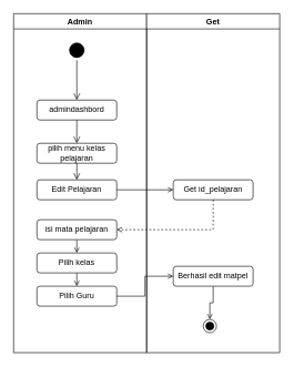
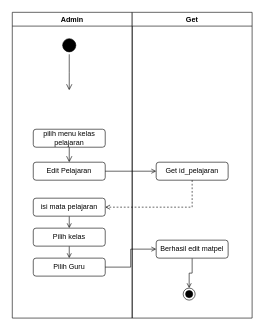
  <mxCell id="0" />
  <mxCell id="1" parent="0" />
  <mxCell id="2" value="Admin" style="swimlane;" vertex="1" parent="1"><mxGeometry x="20" y="20" width="200" height="510" as="geometry" /></mxCell>
  <mxCell id="3" value="" style="ellipse;html=1;shape=startState;fillColor=#000000;strokeColor=#000000;" vertex="1" parent="2"><mxGeometry x="80" y="40" width="30" height="30" as="geometry" /></mxCell>
  <mxCell id="4" value="" style="edgeStyle=orthogonalEdgeStyle;html=1;verticalAlign=bottom;endArrow=open;endSize=8;strokeColor=#000000;rounded=0;" edge="1" parent="2" source="3"><mxGeometry relative="1" as="geometry"><mxPoint x="95" y="130" as="targetPoint" /></mxGeometry></mxCell>
- <mxCell id="5" value="admindashbord" style="rounded=1;whiteSpace=wrap;html=1;strokeColor=#000000;" vertex="1" parent="2"><mxGeometry x="35" y="130" width="120" height="30" as="geometry" /></mxCell>
  <mxCell id="6" value="pilih menu kelas pelajaran" style="rounded=1;whiteSpace=wrap;html=1;strokeColor=#000000;" vertex="1" parent="2"><mxGeometry x="35" y="195" width="120" height="30" as="geometry" /></mxCell>
- <mxCell id="7" value="" style="edgeStyle=orthogonalEdgeStyle;html=1;verticalAlign=bottom;endArrow=open;endSize=8;strokeColor=#000000;rounded=0;entryX=0.5;entryY=0;entryDx=0;entryDy=0;exitX=0.5;exitY=1;exitDx=0;exitDy=0;" edge="1" parent="2" source="5" target="6"><mxGeometry relative="1" as="geometry"><mxPoint x="105" y="140" as="targetPoint" /><mxPoint x="105" y="80" as="sourcePoint" /></mxGeometry></mxCell>
  <mxCell id="8" value="Edit Pelajaran" style="rounded=1;whiteSpace=wrap;html=1;strokeColor=#000000;" vertex="1" parent="2"><mxGeometry x="35" y="250" width="120" height="30" as="geometry" /></mxCell>
  <mxCell id="9" value="" style="edgeStyle=orthogonalEdgeStyle;html=1;verticalAlign=bottom;endArrow=open;endSize=8;strokeColor=#000000;rounded=0;entryX=0.5;entryY=0;entryDx=0;entryDy=0;exitX=0.5;exitY=1;exitDx=0;exitDy=0;" edge="1" parent="2" source="6" target="8"><mxGeometry relative="1" as="geometry"><mxPoint x="105" y="205" as="targetPoint" /><mxPoint x="100" y="230" as="sourcePoint" /></mxGeometry></mxCell>
  <mxCell id="10" style="edgeStyle=orthogonalEdgeStyle;rounded=0;orthogonalLoop=1;jettySize=auto;html=1;exitX=0.5;exitY=1;exitDx=0;exitDy=0;entryX=0.5;entryY=0;entryDx=0;entryDy=0;endArrow=open;endFill=0;" edge="1" parent="2" source="11" target="13"><mxGeometry relative="1" as="geometry" /></mxCell>
  <mxCell id="11" value="isi mata pelajaran" style="rounded=1;whiteSpace=wrap;html=1;strokeColor=#000000;" vertex="1" parent="2"><mxGeometry x="35" y="310" width="120" height="30" as="geometry" /></mxCell>
  <mxCell id="12" style="edgeStyle=orthogonalEdgeStyle;rounded=0;orthogonalLoop=1;jettySize=auto;html=1;exitX=0.5;exitY=1;exitDx=0;exitDy=0;entryX=0.5;entryY=0;entryDx=0;entryDy=0;endArrow=open;endFill=0;" edge="1" parent="2" source="13" target="14"><mxGeometry relative="1" as="geometry" /></mxCell>
  <mxCell id="13" value="Pilih kelas" style="rounded=1;whiteSpace=wrap;html=1;strokeColor=#000000;" vertex="1" parent="2"><mxGeometry x="35" y="360" width="120" height="30" as="geometry" /></mxCell>
  <mxCell id="14" value="Pilih Guru" style="rounded=1;whiteSpace=wrap;html=1;strokeColor=#000000;" vertex="1" parent="2"><mxGeometry x="35" y="410" width="120" height="30" as="geometry" /></mxCell>
  <mxCell id="15" value="Get" style="swimlane;" vertex="1" parent="1"><mxGeometry x="220" y="20" width="200" height="510" as="geometry" /></mxCell>
  <mxCell id="16" value="" style="ellipse;html=1;shape=endState;fillColor=#000000;strokeColor=#000000;" vertex="1" parent="15"><mxGeometry x="85" y="460" width="20" height="20" as="geometry" /></mxCell>
  <mxCell id="17" style="edgeStyle=orthogonalEdgeStyle;rounded=0;orthogonalLoop=1;jettySize=auto;html=1;exitX=0.5;exitY=1;exitDx=0;exitDy=0;entryX=0.5;entryY=0;entryDx=0;entryDy=0;endArrow=open;endFill=0;" edge="1" parent="15" source="18" target="16"><mxGeometry relative="1" as="geometry" /></mxCell>
  <mxCell id="18" value="Berhasil edit matpel" style="rounded=1;whiteSpace=wrap;html=1;strokeColor=#000000;" vertex="1" parent="15"><mxGeometry x="40" y="380" width="120" height="30" as="geometry" /></mxCell>
  <mxCell id="19" value="Get id_pelajaran" style="rounded=1;whiteSpace=wrap;html=1;strokeColor=#000000;" vertex="1" parent="15"><mxGeometry x="40" y="250" width="120" height="30" as="geometry" /></mxCell>
  <mxCell id="20" style="edgeStyle=orthogonalEdgeStyle;rounded=0;orthogonalLoop=1;jettySize=auto;html=1;exitX=1;exitY=0.5;exitDx=0;exitDy=0;entryX=0;entryY=0.5;entryDx=0;entryDy=0;endArrow=open;endFill=0;" edge="1" parent="1" source="14" target="18"><mxGeometry relative="1" as="geometry" /></mxCell>
  <mxCell id="21" style="edgeStyle=orthogonalEdgeStyle;rounded=0;orthogonalLoop=1;jettySize=auto;html=1;exitX=1;exitY=0.5;exitDx=0;exitDy=0;endArrow=open;endFill=0;" edge="1" parent="1" source="8" target="19"><mxGeometry relative="1" as="geometry" /></mxCell>
  <mxCell id="22" style="edgeStyle=orthogonalEdgeStyle;rounded=0;orthogonalLoop=1;jettySize=auto;html=1;exitX=0.5;exitY=1;exitDx=0;exitDy=0;entryX=1;entryY=0.5;entryDx=0;entryDy=0;endArrow=open;endFill=0;dashed=1;" edge="1" parent="1" source="19" target="11"><mxGeometry relative="1" as="geometry" /></mxCell>
